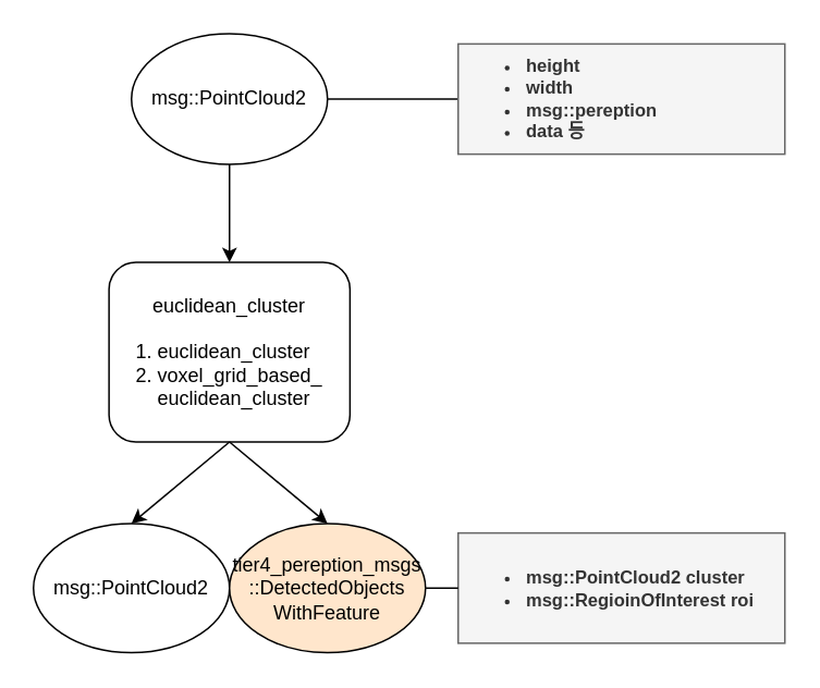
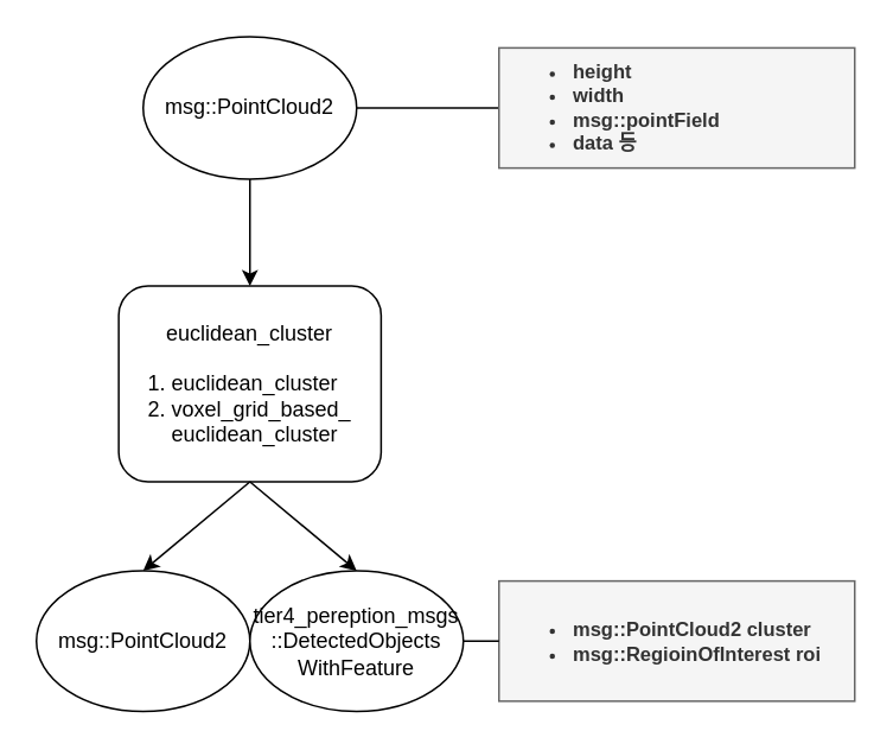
  <mxCell id="0" />
  <mxCell id="1" parent="0" />
  <mxCell id="2" value="" style="endArrow=none;html=1;rounded=0;" edge="1" parent="1" source="5"><mxGeometry width="50" height="50" relative="1" as="geometry"><mxPoint x="210" y="60" as="sourcePoint" /><mxPoint x="280" y="60" as="targetPoint" /></mxGeometry></mxCell>
  <mxCell id="3" value="" style="endArrow=classic;html=1;rounded=0;exitX=0.5;exitY=1;exitDx=0;exitDy=0;" edge="1" parent="1"><mxGeometry width="50" height="50" relative="1" as="geometry"><mxPoint x="140" y="90" as="sourcePoint" /><mxPoint x="140" y="160" as="targetPoint" /></mxGeometry></mxCell>
  <mxCell id="4" value="&lt;div style=&quot;&quot;&gt;&lt;span style=&quot;background-color: initial;&quot;&gt;euclidean_cluster&lt;/span&gt;&lt;/div&gt;&lt;br&gt;&lt;div style=&quot;text-align: left;&quot;&gt;1. euclidean_cluster&lt;/div&gt;&lt;div style=&quot;&quot;&gt;&lt;div style=&quot;text-align: left;&quot;&gt;&lt;span style=&quot;background-color: initial;&quot;&gt;2.&amp;nbsp;voxel_grid_based_&lt;/span&gt;&lt;/div&gt;&lt;span style=&quot;background-color: initial;&quot;&gt;&lt;div style=&quot;text-align: left;&quot;&gt;&lt;span style=&quot;background-color: initial;&quot;&gt;&amp;nbsp; &amp;nbsp; euclidean_cluster&lt;/span&gt;&lt;/div&gt;&lt;/span&gt;&lt;/div&gt;" style="rounded=1;whiteSpace=wrap;html=1;align=center;" vertex="1" parent="1"><mxGeometry x="66.25" y="160" width="147.5" height="110" as="geometry" /></mxCell>
  <mxCell id="5" value="msg::PointCloud2" style="ellipse;whiteSpace=wrap;html=1;" vertex="1" parent="1"><mxGeometry x="80" y="20" width="120" height="80" as="geometry" /></mxCell>
  <mxCell id="6" value="" style="endArrow=classic;html=1;rounded=0;exitX=0.5;exitY=1;exitDx=0;exitDy=0;entryX=0.5;entryY=0;entryDx=0;entryDy=0;" edge="1" parent="1" target="7"><mxGeometry width="50" height="50" relative="1" as="geometry"><mxPoint x="140" y="270" as="sourcePoint" /><mxPoint x="140" y="340" as="targetPoint" /></mxGeometry></mxCell>
  <mxCell id="7" value="msg::PointCloud2" style="ellipse;whiteSpace=wrap;html=1;" vertex="1" parent="1"><mxGeometry x="20" y="320" width="120" height="79" as="geometry" /></mxCell>
- <mxCell id="8" value="tier4_pereption_msgs&lt;br&gt;::DetectedObjects&lt;br&gt;WithFeature" style="ellipse;whiteSpace=wrap;html=1;fillColor=#ffe6cc;" vertex="1" parent="1"><mxGeometry x="140" y="320" width="120" height="79" as="geometry" /></mxCell>
+ <mxCell id="8" value="tier4_pereption_msgs&lt;br&gt;::DetectedObjects&lt;br&gt;WithFeature" style="ellipse;whiteSpace=wrap;html=1;" vertex="1" parent="1"><mxGeometry x="140" y="320" width="120" height="79" as="geometry" /></mxCell>
  <mxCell id="9" value="" style="endArrow=classic;html=1;rounded=0;exitX=0.5;exitY=1;exitDx=0;exitDy=0;entryX=0.5;entryY=0;entryDx=0;entryDy=0;" edge="1" parent="1" source="4" target="8"><mxGeometry width="50" height="50" relative="1" as="geometry"><mxPoint x="150" y="280" as="sourcePoint" /><mxPoint x="210" y="350" as="targetPoint" /></mxGeometry></mxCell>
  <mxCell id="10" value="&lt;div style=&quot;&quot;&gt;&lt;h6 style=&quot;font-size: 11px;&quot;&gt;&lt;ul&gt;&lt;li&gt;msg::PointCloud2 cluster&lt;/li&gt;&lt;li&gt;msg::RegioinOfInterest roi&lt;/li&gt;&lt;/ul&gt;&lt;/h6&gt;&lt;/div&gt;" style="text;html=1;strokeColor=#666666;fillColor=#f5f5f5;align=left;verticalAlign=middle;whiteSpace=wrap;rounded=0;fontColor=#333333;" vertex="1" parent="1"><mxGeometry x="280" y="325.75" width="200" height="67.5" as="geometry" /></mxCell>
  <mxCell id="11" value="" style="endArrow=none;html=1;rounded=0;exitX=1;exitY=0.5;exitDx=0;exitDy=0;" edge="1" parent="1" source="8" target="10"><mxGeometry width="50" height="50" relative="1" as="geometry"><mxPoint x="270" y="331.5" as="sourcePoint" /><mxPoint x="350" y="331.5" as="targetPoint" /></mxGeometry></mxCell>
- <mxCell id="12" value="&lt;div style=&quot;&quot;&gt;&lt;h6 style=&quot;font-size: 11px;&quot;&gt;&lt;div&gt;&lt;ul&gt;&lt;li&gt;height&lt;/li&gt;&lt;li&gt;width&lt;/li&gt;&lt;li&gt;msg::pereption&lt;/li&gt;&lt;li&gt;data 등&lt;/li&gt;&lt;/ul&gt;&lt;/div&gt;&lt;/h6&gt;&lt;/div&gt;" style="text;html=1;strokeColor=#666666;fillColor=#f5f5f5;align=left;verticalAlign=middle;whiteSpace=wrap;rounded=0;fontColor=#333333;" vertex="1" parent="1"><mxGeometry x="280" y="26.25" width="200" height="67.5" as="geometry" /></mxCell>
+ <mxCell id="12" value="&lt;div style=&quot;&quot;&gt;&lt;h6 style=&quot;font-size: 11px;&quot;&gt;&lt;div&gt;&lt;ul&gt;&lt;li&gt;height&lt;/li&gt;&lt;li&gt;width&lt;/li&gt;&lt;li&gt;msg::pointField&lt;/li&gt;&lt;li&gt;data 등&lt;/li&gt;&lt;/ul&gt;&lt;/div&gt;&lt;/h6&gt;&lt;/div&gt;" style="text;html=1;strokeColor=#666666;fillColor=#f5f5f5;align=left;verticalAlign=middle;whiteSpace=wrap;rounded=0;fontColor=#333333;" vertex="1" parent="1"><mxGeometry x="280" y="26.25" width="200" height="67.5" as="geometry" /></mxCell>
